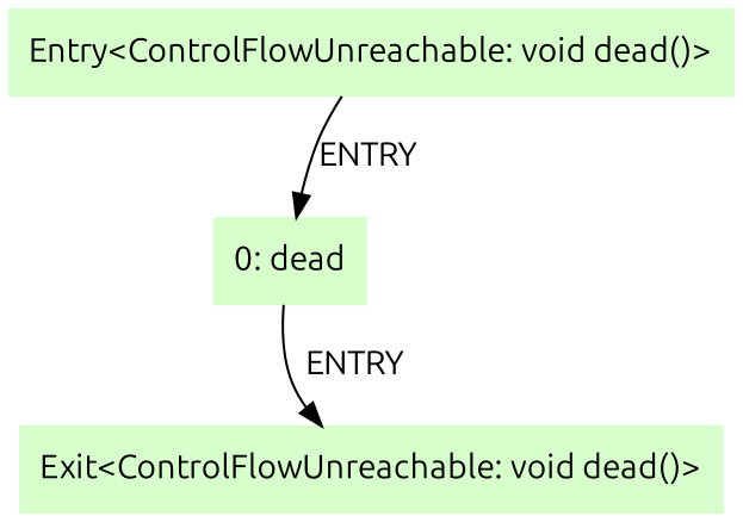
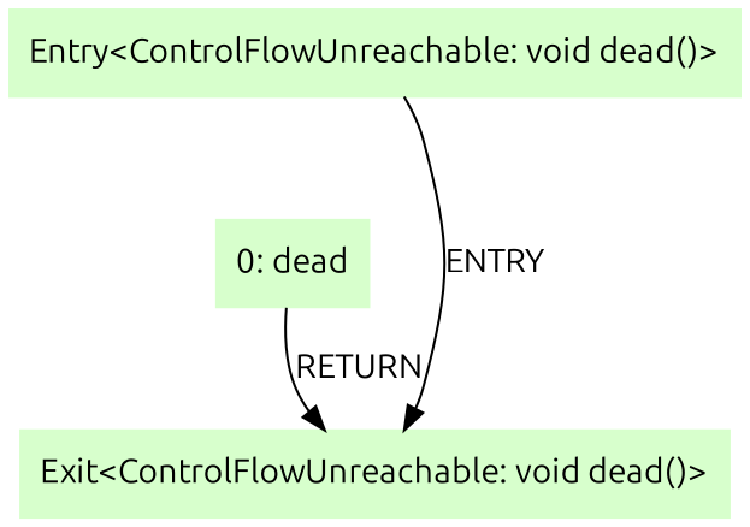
  digraph {
    fontname=Ubuntu
    node [color=".3 .2 1.0" fontname=Ubuntu shape=box style=filled]
    edge [fontname=Ubuntu]
    n1 [label="Entry<ControlFlowUnreachable: void dead()>"]
    n2 [label="0: dead"]
    n3 [label="Exit<ControlFlowUnreachable: void dead()>"]
-   n1 -> n2 [label=ENTRY]
-   n2 -> n3 [label=ENTRY]
+   n1 -> n3 [label=ENTRY]
+   n2 -> n3 [label=RETURN]
  }
